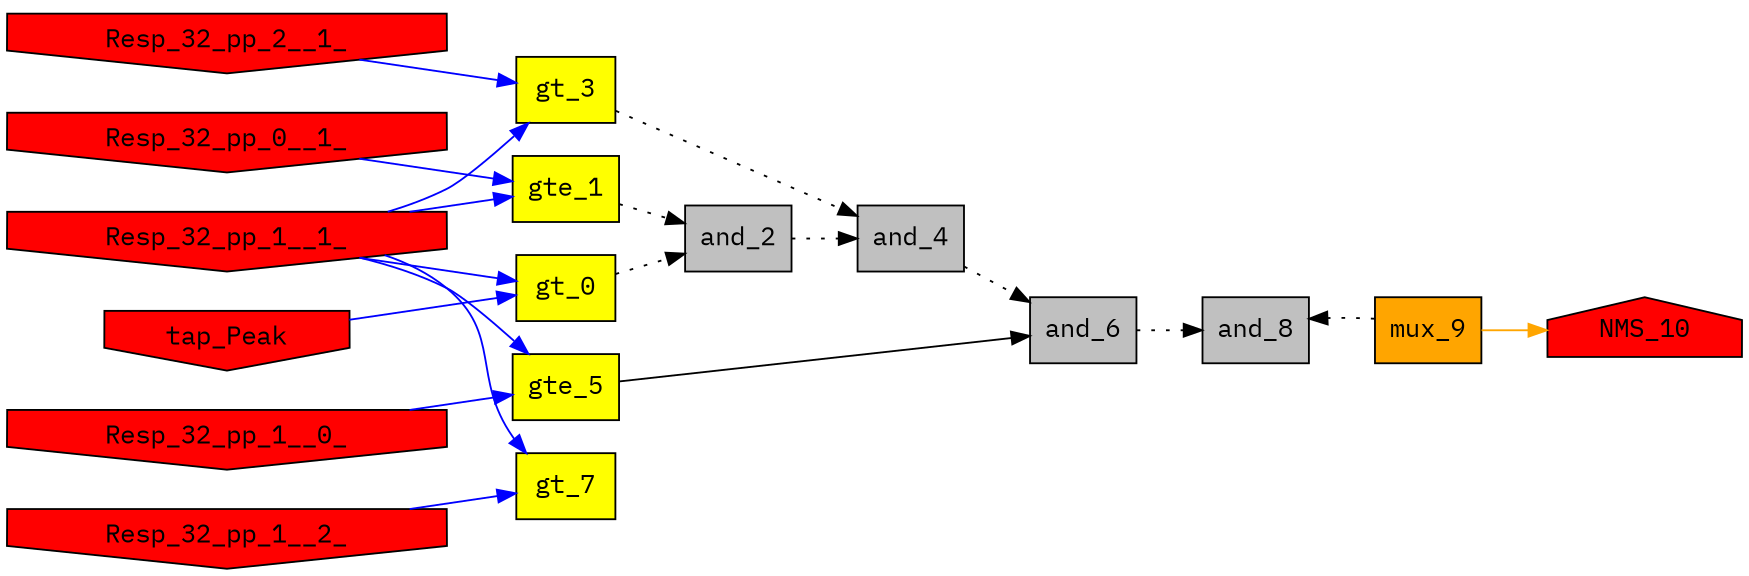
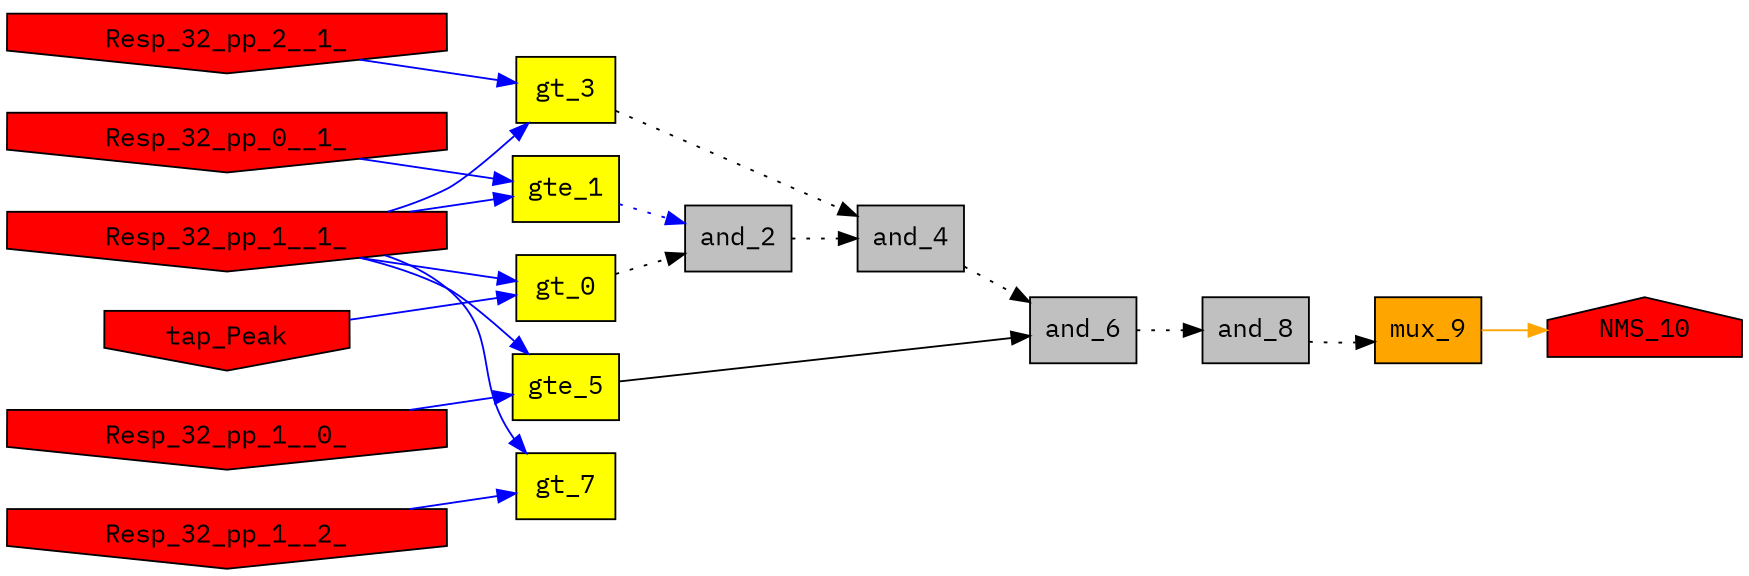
  digraph {
    fontname="IBM Plex Mono"
    rankdir=LR
    node [fillcolor=red fontname="IBM Plex Mono" shape=box style=filled]
    edge [fontname="IBM Plex Mono" color=blue]
    gt_0 [fillcolor=yellow]
    gte_1 [fillcolor=yellow]
    and_2 [fillcolor=gray]
    gt_3 [fillcolor=yellow]
    and_4 [fillcolor=gray]
    gte_5 [fillcolor=yellow]
    and_6 [fillcolor=gray]
    gt_7 [fillcolor=yellow]
    and_8 [fillcolor=gray]
    mux_9 [fillcolor=orange]
    tap_Peak [shape=invhouse]
    Resp_32_pp_1__1_ [shape=invhouse]
    Resp_32_pp_2__1_ [shape=invhouse]
    Resp_32_pp_1__0_ [shape=invhouse]
    Resp_32_pp_1__2_ [shape=invhouse]
    Resp_32_pp_0__1_ [shape=invhouse]
    NMS_10 [shape=house]
    subgraph sub_1 {
      gt_0
      gte_1
      and_2
      gt_3
      and_4
      gte_5
      and_6
      gt_7
      and_8
      mux_9
      tap_Peak
      Resp_32_pp_1__1_
      Resp_32_pp_2__1_
      Resp_32_pp_1__0_
      Resp_32_pp_1__2_
      Resp_32_pp_0__1_
      NMS_10
    }
    gt_0 -> and_2 [style=dotted color=""]
-   gte_1 -> and_2 [style=dotted color=""]
+   gte_1 -> and_2 [style=dotted]
    and_2 -> and_4 [style=dotted color=""]
    gt_3 -> and_4 [style=dotted color=""]
    and_4 -> and_6 [style=dotted color=""]
    gte_5 -> and_6 [style=solid color=""]
    and_6 -> and_8 [style=dotted color=""]
-   mux_9 -> and_8 [style=dotted color=""]
+   and_8 -> mux_9 [style=dotted color=""]
    mux_9 -> NMS_10 [color=orange]
    tap_Peak -> gt_0
    Resp_32_pp_1__1_ -> gt_0
    Resp_32_pp_1__1_ -> gte_1
    Resp_32_pp_1__1_ -> gt_3
    Resp_32_pp_1__1_ -> gte_5
    Resp_32_pp_1__1_ -> gt_7
    Resp_32_pp_2__1_ -> gt_3
    Resp_32_pp_1__0_ -> gte_5
    Resp_32_pp_1__2_ -> gt_7
    Resp_32_pp_0__1_ -> gte_1
  }
